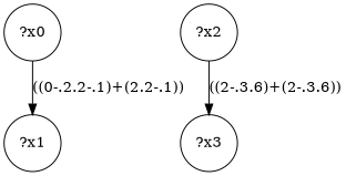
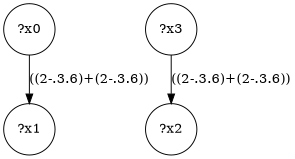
  digraph {
    node [shape=circle]
    n1 [label="?x0"]
    n2 [label="?x1"]
    n3 [label="?x2"]
    n4 [label="?x3"]
-   n1 -> n2 [label="((0-.2.2-.1)+(2.2-.1))"]
-   n3 -> n4 [label="((2-.3.6)+(2-.3.6))"]
+   n1 -> n2 [label="((2-.3.6)+(2-.3.6))"]
+   n4 -> n3 [label="((2-.3.6)+(2-.3.6))"]
  }
